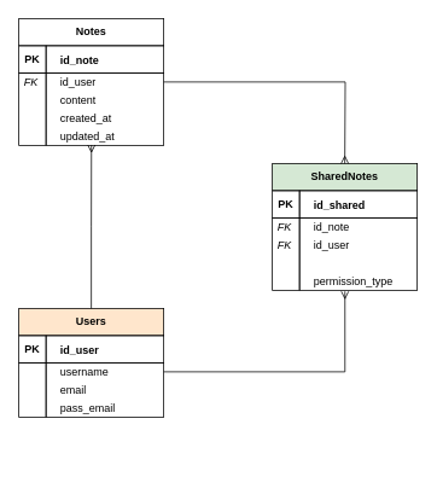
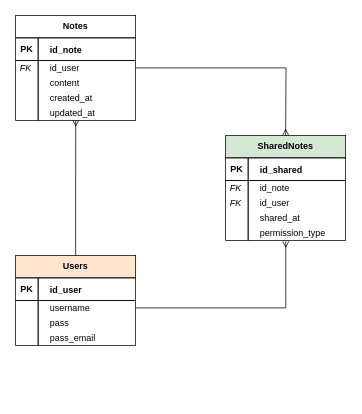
  <mxCell id="0" />
  <mxCell id="1" parent="0" />
  <mxCell id="2" value="" style="group" vertex="1" connectable="0" parent="1"><mxGeometry x="300" y="180" width="160" height="190" as="geometry" /></mxCell>
  <mxCell id="3" value="&lt;b&gt;SharedNotes&lt;/b&gt;" style="rounded=0;whiteSpace=wrap;html=1;fillColor=#d5e8d4;" vertex="1" parent="2"><mxGeometry width="160" height="30" as="geometry" /></mxCell>
  <mxCell id="4" value="&lt;b&gt;PK&lt;/b&gt;" style="rounded=0;whiteSpace=wrap;html=1;fillColor=none;" vertex="1" parent="2"><mxGeometry y="30" width="30" height="30" as="geometry" /></mxCell>
  <mxCell id="5" value="" style="rounded=0;whiteSpace=wrap;html=1;fillColor=none;align=left;" vertex="1" parent="2"><mxGeometry x="30" y="30" width="130" height="30" as="geometry" /></mxCell>
  <mxCell id="6" value="" style="rounded=0;whiteSpace=wrap;html=1;fillColor=none;" vertex="1" parent="2"><mxGeometry y="60" width="30" height="80" as="geometry" /></mxCell>
  <mxCell id="7" value="" style="rounded=0;whiteSpace=wrap;html=1;fillColor=none;" vertex="1" parent="2"><mxGeometry x="30" y="60" width="130" height="80" as="geometry" /></mxCell>
  <mxCell id="8" value="id_note" style="text;align=left;verticalAlign=middle;spacingLeft=4;spacingRight=4;overflow=hidden;rotatable=0;points=[[0,0.5],[1,0.5]];portConstraint=eastwest;" vertex="1" parent="2"><mxGeometry x="40" y="60" width="120" height="20" as="geometry" /></mxCell>
  <mxCell id="9" value="id_user" style="text;align=left;verticalAlign=middle;spacingLeft=4;spacingRight=4;overflow=hidden;rotatable=0;points=[[0,0.5],[1,0.5]];portConstraint=eastwest;" vertex="1" parent="2"><mxGeometry x="40" y="80" width="120" height="20" as="geometry" /></mxCell>
+ <mxCell id="10" value="shared_at" style="text;align=left;verticalAlign=middle;spacingLeft=4;spacingRight=4;overflow=hidden;rotatable=0;points=[[0,0.5],[1,0.5]];portConstraint=eastwest;" vertex="1" parent="2"><mxGeometry x="40" y="100" width="120" height="20" as="geometry" /></mxCell>
  <mxCell id="11" value="id_shared" style="text;align=left;verticalAlign=middle;spacingLeft=4;spacingRight=4;overflow=hidden;rotatable=0;points=[[0,0.5],[1,0.5]];portConstraint=eastwest;fontStyle=1" vertex="1" parent="2"><mxGeometry x="40" y="30" width="120" height="30" as="geometry" /></mxCell>
  <mxCell id="12" value="FK" style="text;align=left;verticalAlign=middle;spacingLeft=4;spacingRight=4;overflow=hidden;rotatable=0;points=[[0,0.5],[1,0.5]];portConstraint=eastwest;fontStyle=2" vertex="1" parent="2"><mxGeometry y="60" width="30" height="20" as="geometry" /></mxCell>
  <mxCell id="13" value="FK" style="text;align=left;verticalAlign=middle;spacingLeft=4;spacingRight=4;overflow=hidden;rotatable=0;points=[[0,0.5],[1,0.5]];portConstraint=eastwest;fontStyle=2" vertex="1" parent="2"><mxGeometry y="80" width="30" height="20" as="geometry" /></mxCell>
  <mxCell id="14" value="permission_type" style="text;align=left;verticalAlign=middle;spacingLeft=4;spacingRight=4;overflow=hidden;rotatable=0;points=[[0,0.5],[1,0.5]];portConstraint=eastwest;" vertex="1" parent="2"><mxGeometry x="40" y="120" width="120" height="20" as="geometry" /></mxCell>
  <mxCell id="15" value="" style="group" vertex="1" connectable="0" parent="1"><mxGeometry x="20" y="340" width="160" height="190" as="geometry" /></mxCell>
  <mxCell id="16" value="&lt;b&gt;Users&lt;/b&gt;" style="rounded=0;whiteSpace=wrap;html=1;fillColor=#ffe6cc;" vertex="1" parent="15"><mxGeometry width="160" height="30" as="geometry" /></mxCell>
  <mxCell id="17" value="&lt;b&gt;PK&lt;/b&gt;" style="rounded=0;whiteSpace=wrap;html=1;fillColor=none;" vertex="1" parent="15"><mxGeometry y="30" width="30" height="30" as="geometry" /></mxCell>
  <mxCell id="18" value="" style="rounded=0;whiteSpace=wrap;html=1;fillColor=none;align=left;" vertex="1" parent="15"><mxGeometry x="30" y="30" width="130" height="30" as="geometry" /></mxCell>
  <mxCell id="19" value="" style="rounded=0;whiteSpace=wrap;html=1;fillColor=none;" vertex="1" parent="15"><mxGeometry y="60" width="30" height="60" as="geometry" /></mxCell>
  <mxCell id="20" value="" style="rounded=0;whiteSpace=wrap;html=1;fillColor=none;" vertex="1" parent="15"><mxGeometry x="30" y="60" width="130" height="60" as="geometry" /></mxCell>
  <mxCell id="21" value="username" style="text;align=left;verticalAlign=middle;spacingLeft=4;spacingRight=4;overflow=hidden;rotatable=0;points=[[0,0.5],[1,0.5]];portConstraint=eastwest;" vertex="1" parent="15"><mxGeometry x="40" y="60" width="120" height="20" as="geometry" /></mxCell>
- <mxCell id="22" value="email" style="text;align=left;verticalAlign=middle;spacingLeft=4;spacingRight=4;overflow=hidden;rotatable=0;points=[[0,0.5],[1,0.5]];portConstraint=eastwest;" vertex="1" parent="15"><mxGeometry x="40" y="80" width="120" height="20" as="geometry" /></mxCell>
+ <mxCell id="22" value="pass" style="text;align=left;verticalAlign=middle;spacingLeft=4;spacingRight=4;overflow=hidden;rotatable=0;points=[[0,0.5],[1,0.5]];portConstraint=eastwest;" vertex="1" parent="15"><mxGeometry x="40" y="80" width="120" height="20" as="geometry" /></mxCell>
  <mxCell id="23" value="pass_email" style="text;align=left;verticalAlign=middle;spacingLeft=4;spacingRight=4;overflow=hidden;rotatable=0;points=[[0,0.5],[1,0.5]];portConstraint=eastwest;" vertex="1" parent="15"><mxGeometry x="40" y="100" width="120" height="20" as="geometry" /></mxCell>
  <mxCell id="24" value="id_user" style="text;align=left;verticalAlign=middle;spacingLeft=4;spacingRight=4;overflow=hidden;rotatable=0;points=[[0,0.5],[1,0.5]];portConstraint=eastwest;fontStyle=1" vertex="1" parent="15"><mxGeometry x="40" y="30" width="120" height="30" as="geometry" /></mxCell>
  <mxCell id="25" style="edgeStyle=orthogonalEdgeStyle;rounded=0;orthogonalLoop=1;jettySize=auto;html=1;exitX=0.5;exitY=1;exitDx=0;exitDy=0;" edge="1" parent="15" source="20" target="20"><mxGeometry relative="1" as="geometry" /></mxCell>
  <mxCell id="26" value="" style="group" vertex="1" connectable="0" parent="1"><mxGeometry x="20" y="20" width="160" height="140" as="geometry" /></mxCell>
  <mxCell id="27" value="&lt;b&gt;Notes&lt;/b&gt;" style="rounded=0;whiteSpace=wrap;html=1;" vertex="1" parent="26"><mxGeometry width="160" height="30" as="geometry" /></mxCell>
  <mxCell id="28" value="&lt;b&gt;PK&lt;/b&gt;" style="rounded=0;whiteSpace=wrap;html=1;fillColor=none;" vertex="1" parent="26"><mxGeometry y="30" width="30" height="30" as="geometry" /></mxCell>
  <mxCell id="29" value="" style="rounded=0;whiteSpace=wrap;html=1;fillColor=none;align=left;" vertex="1" parent="26"><mxGeometry x="30" y="30" width="130" height="30" as="geometry" /></mxCell>
  <mxCell id="30" value="" style="rounded=0;whiteSpace=wrap;html=1;fillColor=none;" vertex="1" parent="26"><mxGeometry y="60" width="30" height="80" as="geometry" /></mxCell>
  <mxCell id="31" value="" style="rounded=0;whiteSpace=wrap;html=1;fillColor=none;" vertex="1" parent="26"><mxGeometry x="30" y="60" width="130" height="80" as="geometry" /></mxCell>
  <mxCell id="32" value="id_user" style="text;align=left;verticalAlign=middle;spacingLeft=4;spacingRight=4;overflow=hidden;rotatable=0;points=[[0,0.5],[1,0.5]];portConstraint=eastwest;" vertex="1" parent="26"><mxGeometry x="40" y="60" width="120" height="20" as="geometry" /></mxCell>
  <mxCell id="33" value="content" style="text;align=left;verticalAlign=middle;spacingLeft=4;spacingRight=4;overflow=hidden;rotatable=0;points=[[0,0.5],[1,0.5]];portConstraint=eastwest;" vertex="1" parent="26"><mxGeometry x="40" y="80" width="120" height="20" as="geometry" /></mxCell>
  <mxCell id="34" value="created_at" style="text;align=left;verticalAlign=middle;spacingLeft=4;spacingRight=4;overflow=hidden;rotatable=0;points=[[0,0.5],[1,0.5]];portConstraint=eastwest;" vertex="1" parent="26"><mxGeometry x="40" y="100" width="120" height="20" as="geometry" /></mxCell>
  <mxCell id="35" value="id_note" style="text;align=left;verticalAlign=middle;spacingLeft=4;spacingRight=4;overflow=hidden;rotatable=0;points=[[0,0.5],[1,0.5]];portConstraint=eastwest;fontStyle=1" vertex="1" parent="26"><mxGeometry x="40" y="30" width="120" height="30" as="geometry" /></mxCell>
  <mxCell id="36" style="edgeStyle=orthogonalEdgeStyle;rounded=0;orthogonalLoop=1;jettySize=auto;html=1;exitX=0.5;exitY=1;exitDx=0;exitDy=0;" edge="1" parent="26" source="31" target="31"><mxGeometry relative="1" as="geometry" /></mxCell>
  <mxCell id="37" value="FK" style="text;align=left;verticalAlign=middle;spacingLeft=4;spacingRight=4;overflow=hidden;rotatable=0;points=[[0,0.5],[1,0.5]];portConstraint=eastwest;fontStyle=2" vertex="1" parent="26"><mxGeometry y="60" width="30" height="20" as="geometry" /></mxCell>
  <mxCell id="38" value="updated_at" style="text;align=left;verticalAlign=middle;spacingLeft=4;spacingRight=4;overflow=hidden;rotatable=0;points=[[0,0.5],[1,0.5]];portConstraint=eastwest;" vertex="1" parent="26"><mxGeometry x="40" y="120" width="120" height="20" as="geometry" /></mxCell>
  <mxCell id="39" style="edgeStyle=orthogonalEdgeStyle;rounded=0;orthogonalLoop=1;jettySize=auto;html=1;exitX=0.5;exitY=0;exitDx=0;exitDy=0;entryX=0.386;entryY=0.994;entryDx=0;entryDy=0;entryPerimeter=0;endArrow=ERmany;endFill=0;strokeWidth=1;" edge="1" parent="1" source="16" target="31"><mxGeometry relative="1" as="geometry"><mxPoint x="100.189" y="180" as="targetPoint" /></mxGeometry></mxCell>
  <mxCell id="40" style="edgeStyle=orthogonalEdgeStyle;rounded=0;orthogonalLoop=1;jettySize=auto;html=1;exitX=1;exitY=0.5;exitDx=0;exitDy=0;endArrow=ERmany;endFill=0;entryX=0.386;entryY=1.015;entryDx=0;entryDy=0;entryPerimeter=0;" edge="1" parent="1" source="21" target="7"><mxGeometry relative="1" as="geometry"><mxPoint x="380" y="340" as="targetPoint" /></mxGeometry></mxCell>
  <mxCell id="41" style="edgeStyle=orthogonalEdgeStyle;rounded=0;orthogonalLoop=1;jettySize=auto;html=1;exitX=1;exitY=0.5;exitDx=0;exitDy=0;endArrow=ERmany;endFill=0;" edge="1" parent="1" source="32"><mxGeometry relative="1" as="geometry"><mxPoint x="380" y="180" as="targetPoint" /></mxGeometry></mxCell>
